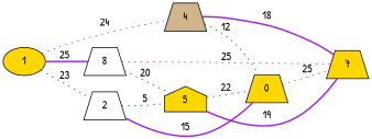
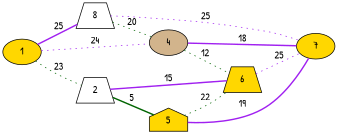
  graph {
    fontname="Patrick Hand"
    rankdir=LR
    node [fillcolor=gold fontname="Patrick Hand" shape=trapezium style=filled]
    edge [color=purple fontname="Patrick Hand" style=dotted]
    2 [fillcolor=white]
    1 [shape=ellipse]
    n3 [fillcolor=white label=8]
-   4 [fillcolor=tan]
+   4 [fillcolor=tan shape=ellipse]
    5 [shape=house]
-   6 [label=0]
-   7
-   2 -- 5 [color=darkgreen label=5]
+   6
+   7 [shape=ellipse]
+   2 -- 5 [color=darkgreen label=5 style=bold]
    2 -- 6 [label=15 style=bold]
    1 -- 2 [color=darkgreen label=23]
    1 -- n3 [label=25 style=bold]
    1 -- 4 [label=24]
-   n3 -- 5 [color=darkgreen label=20]
+   n3 -- 4 [color=darkgreen label=20]
    n3 -- 7 [label=25]
    4 -- 6 [color=darkgreen label=12]
    4 -- 7 [label=18 style=bold]
    5 -- 6 [color=darkgreen label=22]
    5 -- 7 [label=19 style=bold]
    6 -- 7 [label=25]
  }
